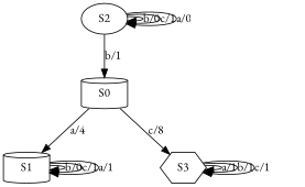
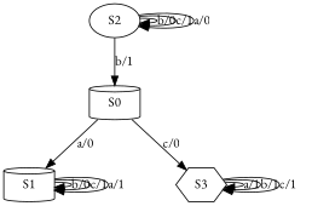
  digraph {
    fontname="EB Garamond"
    node [fontname="EB Garamond" shape=cylinder]
    edge [fontname="EB Garamond"]
    S0
    S1
    S3 [shape=hexagon]
    S2 [shape=ellipse]
-   S0 -> S1 [label="a/4"]
-   S0 -> S3 [label="c/8"]
+   S0 -> S1 [label="a/0"]
+   S0 -> S3 [label="c/0"]
    S1 -> S1 [label="b/0"]
    S1 -> S1 [label="c/1"]
    S1 -> S1 [label="a/1"]
    S3 -> S3 [label="a/1"]
    S3 -> S3 [label="b/1"]
    S3 -> S3 [label="c/1"]
    S2 -> S0 [label="b/1"]
    S2 -> S2 [label="b/0"]
    S2 -> S2 [label="c/1"]
    S2 -> S2 [label="a/0"]
  }
